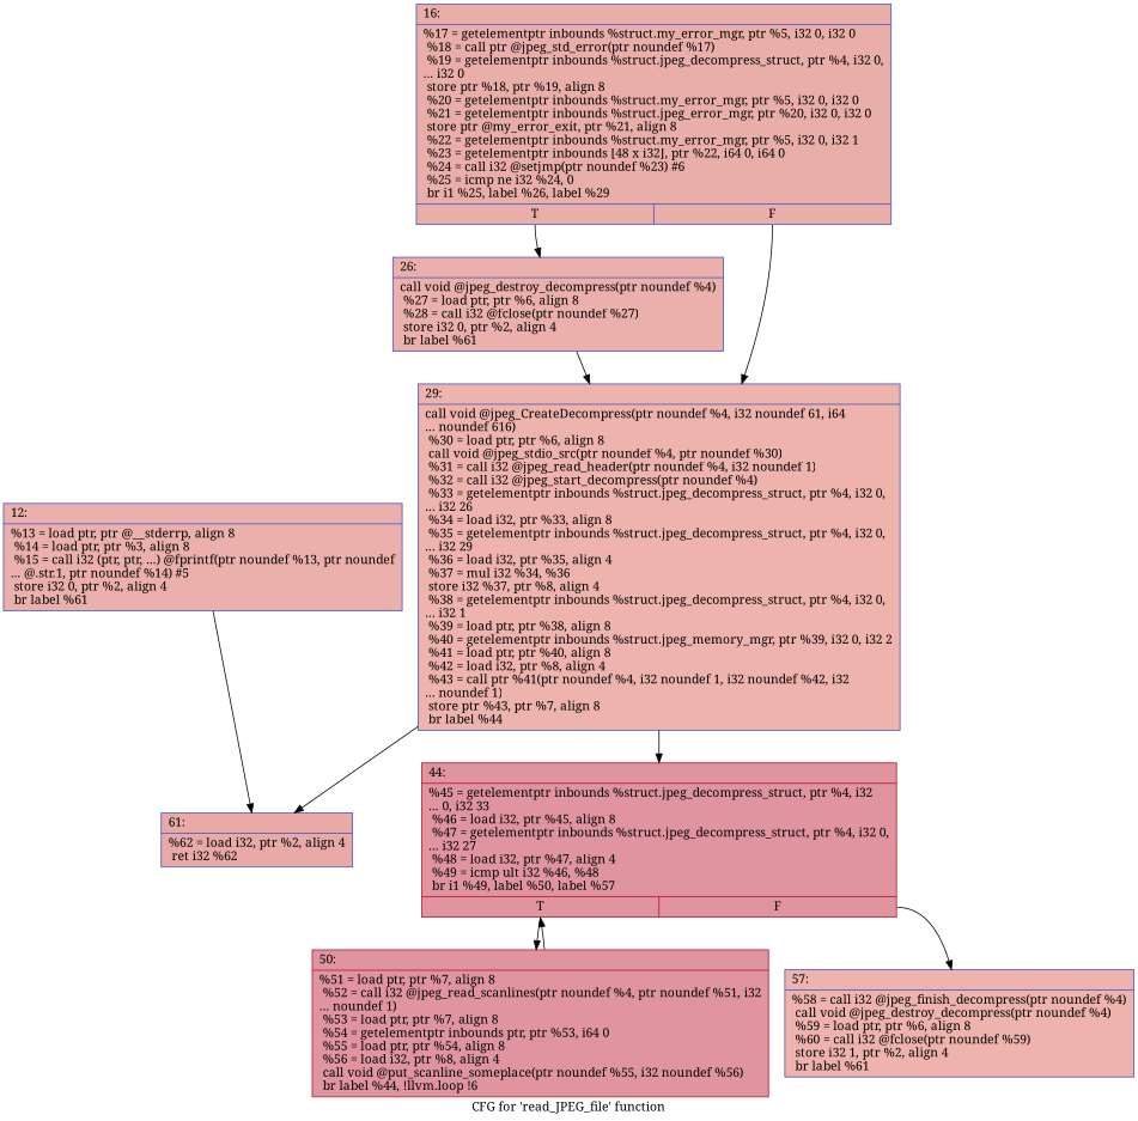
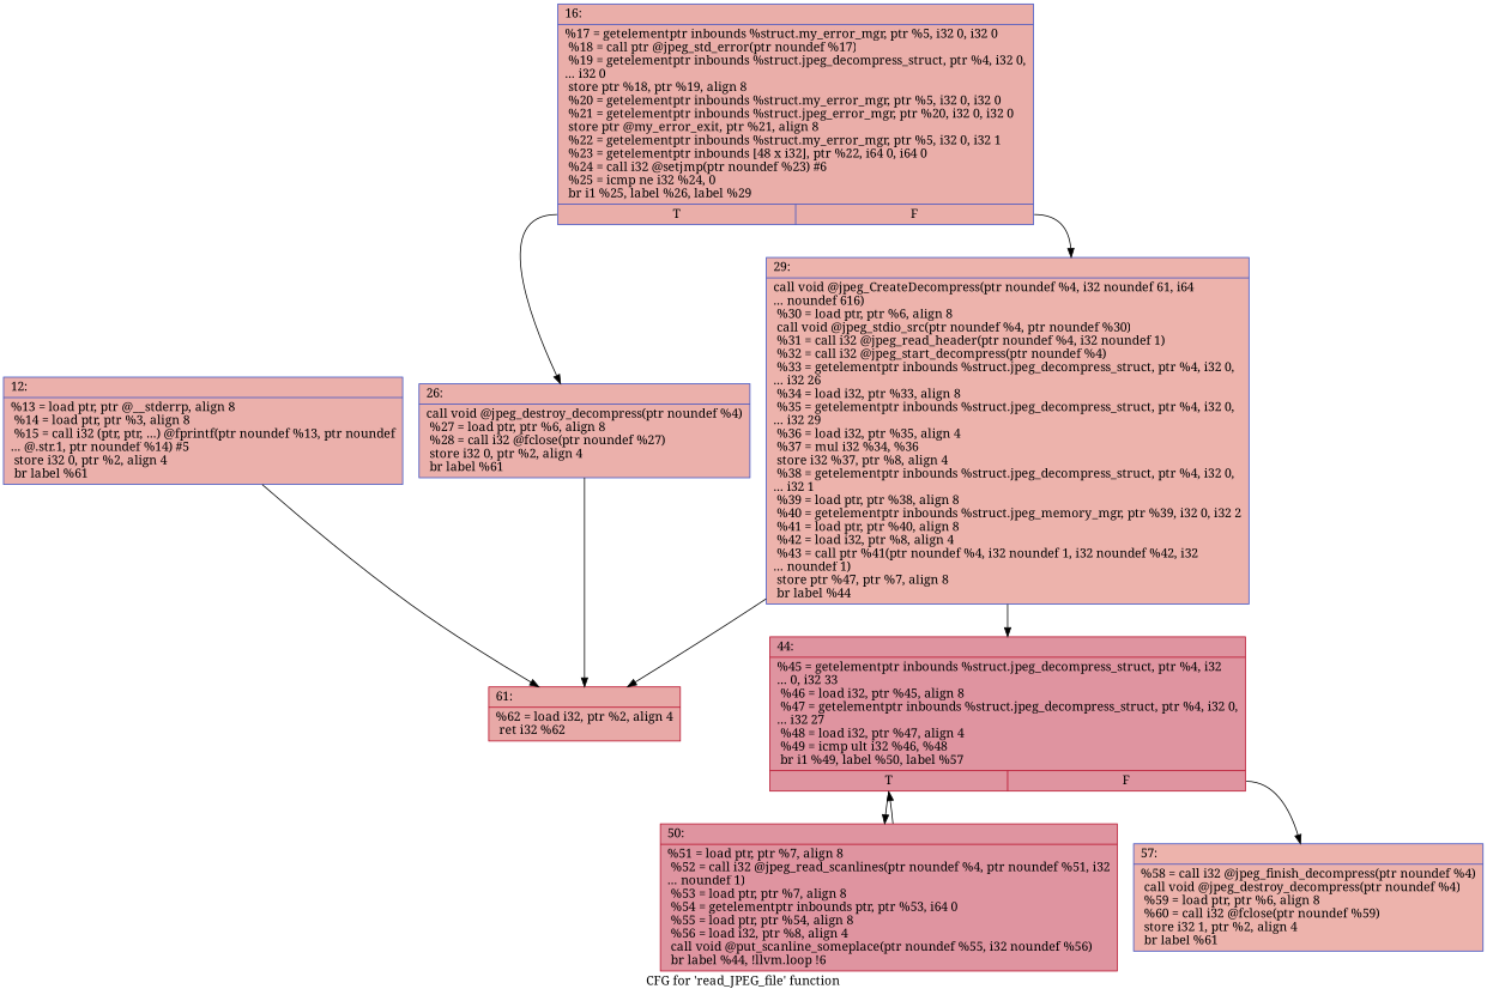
  digraph {
    fontname="Noto Serif"
    label="CFG for 'read_JPEG_file' function"
    node [color="#3d50c3ff" fillcolor="#d24b4070" fontname="Noto Serif" shape=record style=filled]
    edge [fontname="Noto Serif"]
    n1 [label="{12:\l|  %13 = load ptr, ptr @__stderrp, align 8\l  %14 = load ptr, ptr %3, align 8\l  %15 = call i32 (ptr, ptr, ...) @fprintf(ptr noundef %13, ptr noundef\l... @.str.1, ptr noundef %14) #5\l  store i32 0, ptr %2, align 4\l  br label %61\l}"]
-   n2 [fillcolor="#ca3b3770" label="{61:\l|  %62 = load i32, ptr %2, align 4\l  ret i32 %62\l}"]
+   n2 [color="#b70d28ff" fillcolor="#ca3b3770" label="{61:\l|  %62 = load i32, ptr %2, align 4\l  ret i32 %62\l}"]
    n3 [fillcolor="#d0473d70" label="{16:\l|  %17 = getelementptr inbounds %struct.my_error_mgr, ptr %5, i32 0, i32 0\l  %18 = call ptr @jpeg_std_error(ptr noundef %17)\l  %19 = getelementptr inbounds %struct.jpeg_decompress_struct, ptr %4, i32 0,\l... i32 0\l  store ptr %18, ptr %19, align 8\l  %20 = getelementptr inbounds %struct.my_error_mgr, ptr %5, i32 0, i32 0\l  %21 = getelementptr inbounds %struct.jpeg_error_mgr, ptr %20, i32 0, i32 0\l  store ptr @my_error_exit, ptr %21, align 8\l  %22 = getelementptr inbounds %struct.my_error_mgr, ptr %5, i32 0, i32 1\l  %23 = getelementptr inbounds [48 x i32], ptr %22, i64 0, i64 0\l  %24 = call i32 @setjmp(ptr noundef %23) #6\l  %25 = icmp ne i32 %24, 0\l  br i1 %25, label %26, label %29\l|{<s0>T|<s1>F}}"]
    n4 [label="{26:\l|  call void @jpeg_destroy_decompress(ptr noundef %4)\l  %27 = load ptr, ptr %6, align 8\l  %28 = call i32 @fclose(ptr noundef %27)\l  store i32 0, ptr %2, align 4\l  br label %61\l}"]
-   n5 [fillcolor="#d6524470" label="{29:\l|  call void @jpeg_CreateDecompress(ptr noundef %4, i32 noundef 61, i64\l... noundef 616)\l  %30 = load ptr, ptr %6, align 8\l  call void @jpeg_stdio_src(ptr noundef %4, ptr noundef %30)\l  %31 = call i32 @jpeg_read_header(ptr noundef %4, i32 noundef 1)\l  %32 = call i32 @jpeg_start_decompress(ptr noundef %4)\l  %33 = getelementptr inbounds %struct.jpeg_decompress_struct, ptr %4, i32 0,\l... i32 26\l  %34 = load i32, ptr %33, align 8\l  %35 = getelementptr inbounds %struct.jpeg_decompress_struct, ptr %4, i32 0,\l... i32 29\l  %36 = load i32, ptr %35, align 4\l  %37 = mul i32 %34, %36\l  store i32 %37, ptr %8, align 4\l  %38 = getelementptr inbounds %struct.jpeg_decompress_struct, ptr %4, i32 0,\l... i32 1\l  %39 = load ptr, ptr %38, align 8\l  %40 = getelementptr inbounds %struct.jpeg_memory_mgr, ptr %39, i32 0, i32 2\l  %41 = load ptr, ptr %40, align 8\l  %42 = load i32, ptr %8, align 4\l  %43 = call ptr %41(ptr noundef %4, i32 noundef 1, i32 noundef %42, i32\l... noundef 1)\l  store ptr %43, ptr %7, align 8\l  br label %44\l}"]
+   n5 [fillcolor="#d6524470" label="{29:\l|  call void @jpeg_CreateDecompress(ptr noundef %4, i32 noundef 61, i64\l... noundef 616)\l  %30 = load ptr, ptr %6, align 8\l  call void @jpeg_stdio_src(ptr noundef %4, ptr noundef %30)\l  %31 = call i32 @jpeg_read_header(ptr noundef %4, i32 noundef 1)\l  %32 = call i32 @jpeg_start_decompress(ptr noundef %4)\l  %33 = getelementptr inbounds %struct.jpeg_decompress_struct, ptr %4, i32 0,\l... i32 26\l  %34 = load i32, ptr %33, align 8\l  %35 = getelementptr inbounds %struct.jpeg_decompress_struct, ptr %4, i32 0,\l... i32 29\l  %36 = load i32, ptr %35, align 4\l  %37 = mul i32 %34, %36\l  store i32 %37, ptr %8, align 4\l  %38 = getelementptr inbounds %struct.jpeg_decompress_struct, ptr %4, i32 0,\l... i32 1\l  %39 = load ptr, ptr %38, align 8\l  %40 = getelementptr inbounds %struct.jpeg_memory_mgr, ptr %39, i32 0, i32 2\l  %41 = load ptr, ptr %40, align 8\l  %42 = load i32, ptr %8, align 4\l  %43 = call ptr %41(ptr noundef %4, i32 noundef 1, i32 noundef %42, i32\l... noundef 1)\l  store ptr %47, ptr %7, align 8\l  br label %44\l}"]
    n6 [color="#b70d28ff" fillcolor="#b70d2870" label="{44:\l|  %45 = getelementptr inbounds %struct.jpeg_decompress_struct, ptr %4, i32\l... 0, i32 33\l  %46 = load i32, ptr %45, align 8\l  %47 = getelementptr inbounds %struct.jpeg_decompress_struct, ptr %4, i32 0,\l... i32 27\l  %48 = load i32, ptr %47, align 4\l  %49 = icmp ult i32 %46, %48\l  br i1 %49, label %50, label %57\l|{<s0>T|<s1>F}}"]
    n7 [color="#b70d28ff" fillcolor="#b70d2870" label="{50:\l|  %51 = load ptr, ptr %7, align 8\l  %52 = call i32 @jpeg_read_scanlines(ptr noundef %4, ptr noundef %51, i32\l... noundef 1)\l  %53 = load ptr, ptr %7, align 8\l  %54 = getelementptr inbounds ptr, ptr %53, i64 0\l  %55 = load ptr, ptr %54, align 8\l  %56 = load i32, ptr %8, align 4\l  call void @put_scanline_someplace(ptr noundef %55, i32 noundef %56)\l  br label %44, !llvm.loop !6\l}"]
    n8 [fillcolor="#d6524470" label="{57:\l|  %58 = call i32 @jpeg_finish_decompress(ptr noundef %4)\l  call void @jpeg_destroy_decompress(ptr noundef %4)\l  %59 = load ptr, ptr %6, align 8\l  %60 = call i32 @fclose(ptr noundef %59)\l  store i32 1, ptr %2, align 4\l  br label %61\l}"]
    n1 -> n2
    n3 -> n4 [tailport=s0]
    n3 -> n5 [tailport=s1]
-   n4 -> n5
+   n4 -> n2
    n5 -> n2
    n5 -> n6
    n6 -> n7 [tailport=s0]
    n6 -> n8 [tailport=s1]
    n7 -> n6
  }
